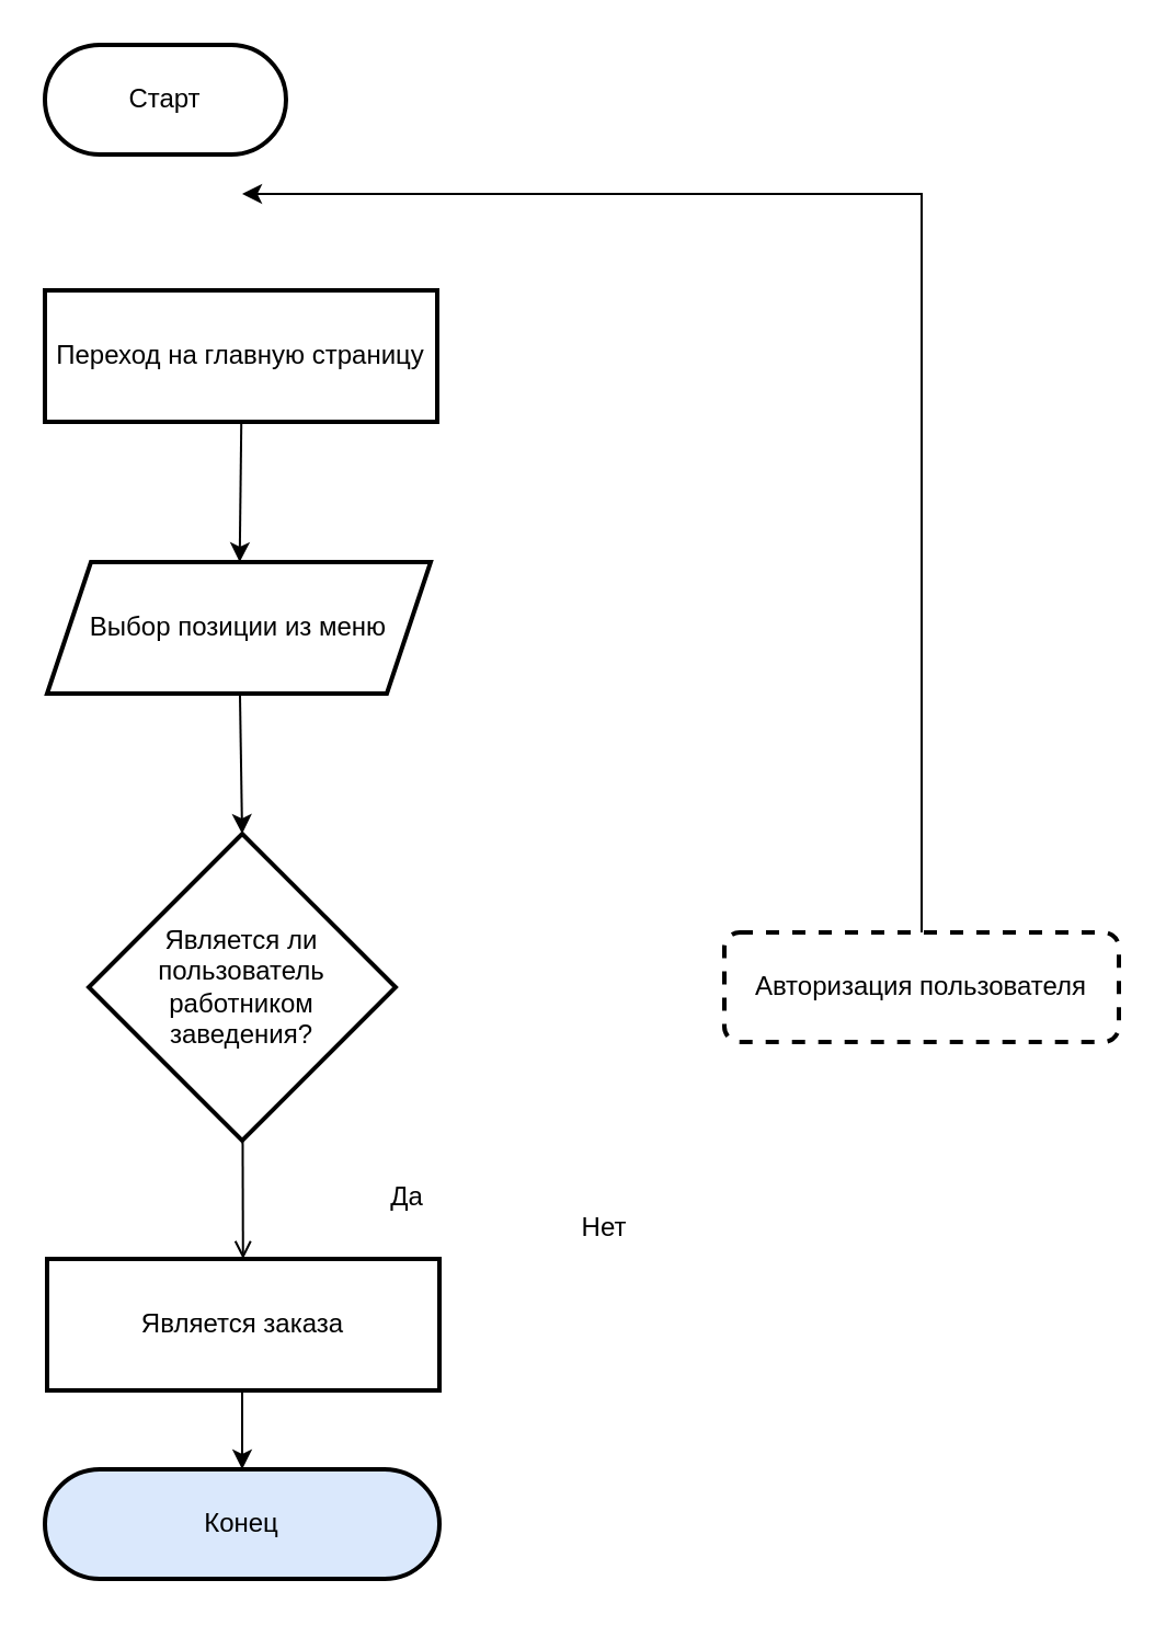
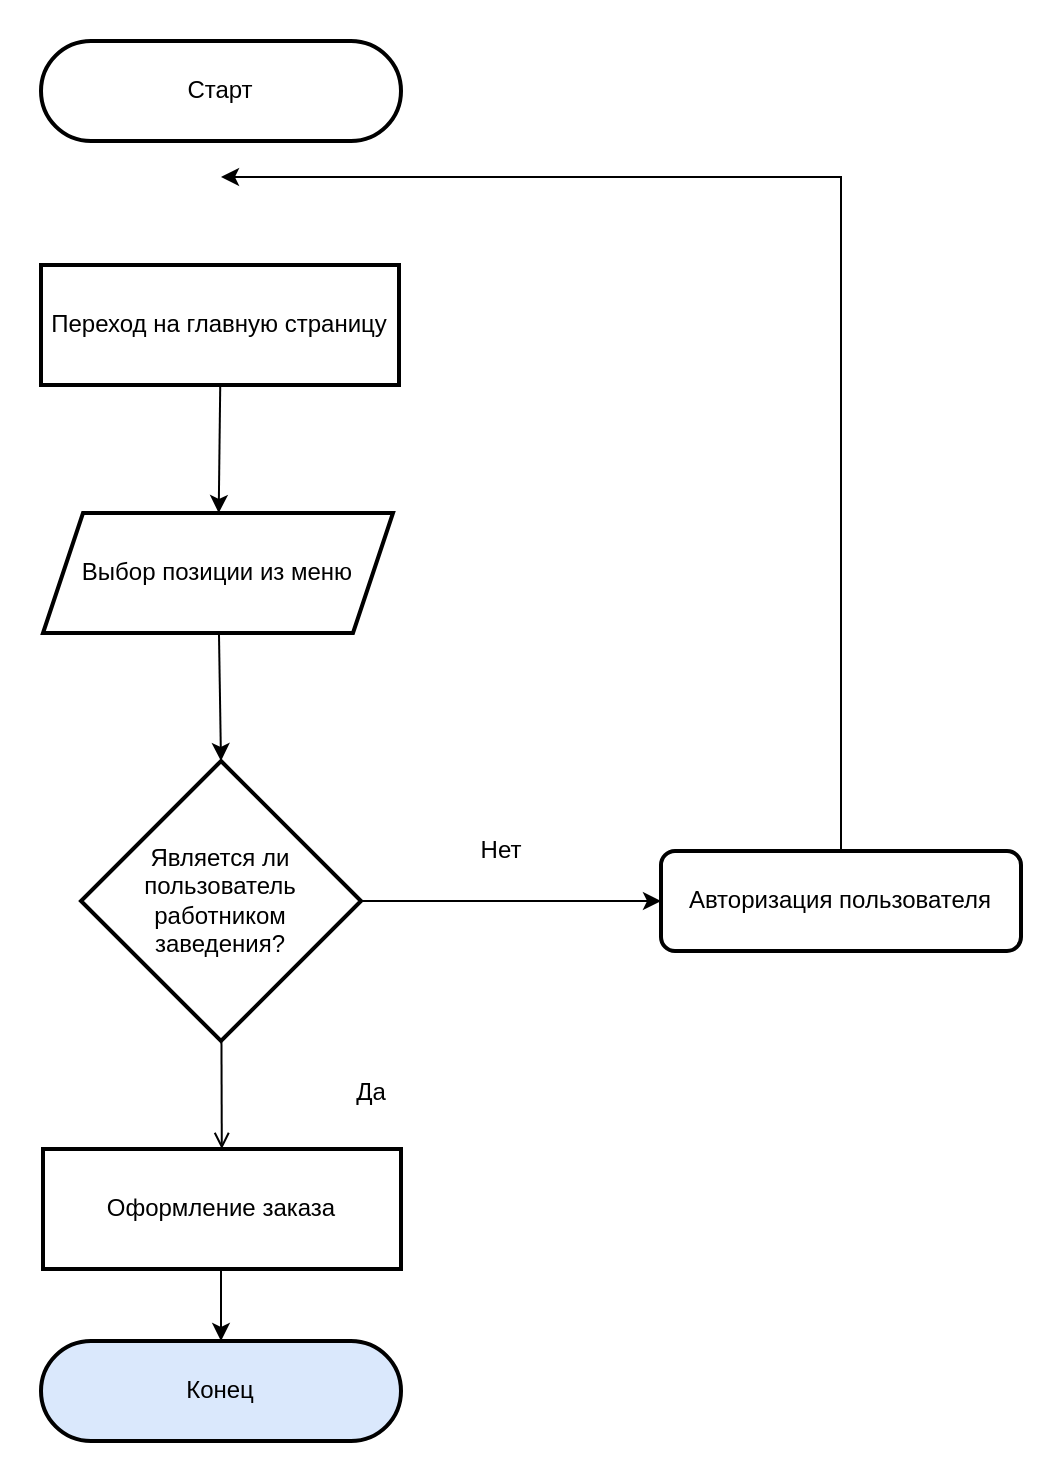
  <mxCell id="0" />
  <mxCell id="1" parent="0" />
- <mxCell id="2" value="Старт" style="rounded=1;whiteSpace=wrap;html=1;absoluteArcSize=1;arcSize=150;strokeWidth=2;glass=0;" parent="1" vertex="1"><mxGeometry x="20" y="20" width="110" height="50" as="geometry" /></mxCell>
+ <mxCell id="2" value="Старт" style="rounded=1;whiteSpace=wrap;html=1;absoluteArcSize=1;arcSize=150;strokeWidth=2;glass=0;" parent="1" vertex="1"><mxGeometry x="20" y="20" width="180" height="50" as="geometry" /></mxCell>
  <mxCell id="3" value="Является ли пользователь работником &lt;br&gt;заведения?" style="strokeWidth=2;html=1;shape=mxgraph.flowchart.decision;whiteSpace=wrap;" parent="1" vertex="1"><mxGeometry x="40" y="380" width="140" height="140" as="geometry" /></mxCell>
- <mxCell id="4" value="Нет" style="text;html=1;align=center;verticalAlign=middle;resizable=0;points=[];autosize=1;strokeColor=none;fillColor=none;" parent="1" vertex="1"><mxGeometry x="255" y="545" width="40" height="30" as="geometry" /></mxCell>
- <mxCell id="5" value="Авторизация пользователя" style="rounded=1;whiteSpace=wrap;html=1;absoluteArcSize=1;arcSize=14;strokeWidth=2;dashed=1;" parent="1" vertex="1"><mxGeometry x="330" y="425" width="180" height="50" as="geometry" /></mxCell>
+ <mxCell id="4" value="Нет" style="text;html=1;align=center;verticalAlign=middle;resizable=0;points=[];autosize=1;strokeColor=none;fillColor=none;" parent="1" vertex="1"><mxGeometry x="230" y="410" width="40" height="30" as="geometry" /></mxCell>
+ <mxCell id="5" value="Авторизация пользователя" style="rounded=1;whiteSpace=wrap;html=1;absoluteArcSize=1;arcSize=14;strokeWidth=2;" parent="1" vertex="1"><mxGeometry x="330" y="425" width="180" height="50" as="geometry" /></mxCell>
  <mxCell id="6" value="Да" style="text;html=1;align=center;verticalAlign=middle;resizable=0;points=[];autosize=1;strokeColor=none;fillColor=none;" parent="1" vertex="1"><mxGeometry x="165" y="531" width="40" height="30" as="geometry" /></mxCell>
  <mxCell id="7" value="Конец" style="rounded=1;whiteSpace=wrap;html=1;absoluteArcSize=1;arcSize=150;strokeWidth=2;fillColor=#dae8fc;" parent="1" vertex="1"><mxGeometry x="20" y="670" width="180" height="50" as="geometry" /></mxCell>
  <mxCell id="8" value="" style="endArrow=classic;html=1;rounded=0;" parent="1" target="16" edge="1"><mxGeometry width="50" height="50" relative="1" as="geometry"><mxPoint x="110" y="160" as="sourcePoint" /><mxPoint x="110" y="254" as="targetPoint" /></mxGeometry></mxCell>
  <mxCell id="9" value="" style="endArrow=classic;html=1;rounded=0;entryX=0.5;entryY=0;entryDx=0;entryDy=0;entryPerimeter=0;" parent="1" source="16" target="3" edge="1"><mxGeometry width="50" height="50" relative="1" as="geometry"><mxPoint x="119" y="298" as="sourcePoint" /><mxPoint x="140" y="140" as="targetPoint" /></mxGeometry></mxCell>
+ <mxCell id="10" value="" style="endArrow=classic;html=1;rounded=0;exitX=1;exitY=0.5;exitDx=0;exitDy=0;exitPerimeter=0;" parent="1" source="3" target="5" edge="1"><mxGeometry width="50" height="50" relative="1" as="geometry"><mxPoint x="150" y="110" as="sourcePoint" /><mxPoint x="150" y="150" as="targetPoint" /></mxGeometry></mxCell>
  <mxCell id="11" value="" style="endArrow=open;html=1;rounded=0;" parent="1" source="3" target="15" edge="1"><mxGeometry width="50" height="50" relative="1" as="geometry"><mxPoint x="160" y="120" as="sourcePoint" /><mxPoint x="110" y="580" as="targetPoint" /></mxGeometry></mxCell>
  <mxCell id="12" value="" style="endArrow=classic;html=1;rounded=0;" parent="1" target="7" edge="1"><mxGeometry width="50" height="50" relative="1" as="geometry"><mxPoint x="110" y="630" as="sourcePoint" /><mxPoint x="170" y="170" as="targetPoint" /></mxGeometry></mxCell>
  <mxCell id="13" value="" style="endArrow=classic;html=1;rounded=0;" parent="1" source="5" edge="1"><mxGeometry width="50" height="50" relative="1" as="geometry"><mxPoint x="180" y="140" as="sourcePoint" /><mxPoint x="110" y="88" as="targetPoint" /><Array as="points"><mxPoint x="420" y="88" /></Array></mxGeometry></mxCell>
  <mxCell id="14" value="Переход на главную страницу" style="rounded=0;whiteSpace=wrap;html=1;glass=0;strokeWidth=2;" vertex="1" parent="1"><mxGeometry x="20" y="132" width="179" height="60" as="geometry" /></mxCell>
- <mxCell id="15" value="Является заказа" style="rounded=0;whiteSpace=wrap;html=1;glass=0;strokeWidth=2;" vertex="1" parent="1"><mxGeometry x="21" y="574" width="179" height="60" as="geometry" /></mxCell>
+ <mxCell id="15" value="Оформление заказа" style="rounded=0;whiteSpace=wrap;html=1;glass=0;strokeWidth=2;" vertex="1" parent="1"><mxGeometry x="21" y="574" width="179" height="60" as="geometry" /></mxCell>
  <mxCell id="16" value="Выбор позиции из меню" style="shape=parallelogram;perimeter=parallelogramPerimeter;whiteSpace=wrap;html=1;fixedSize=1;rounded=1;glass=0;strokeWidth=2;arcSize=0;" vertex="1" parent="1"><mxGeometry x="21" y="256" width="175" height="60" as="geometry" /></mxCell>
